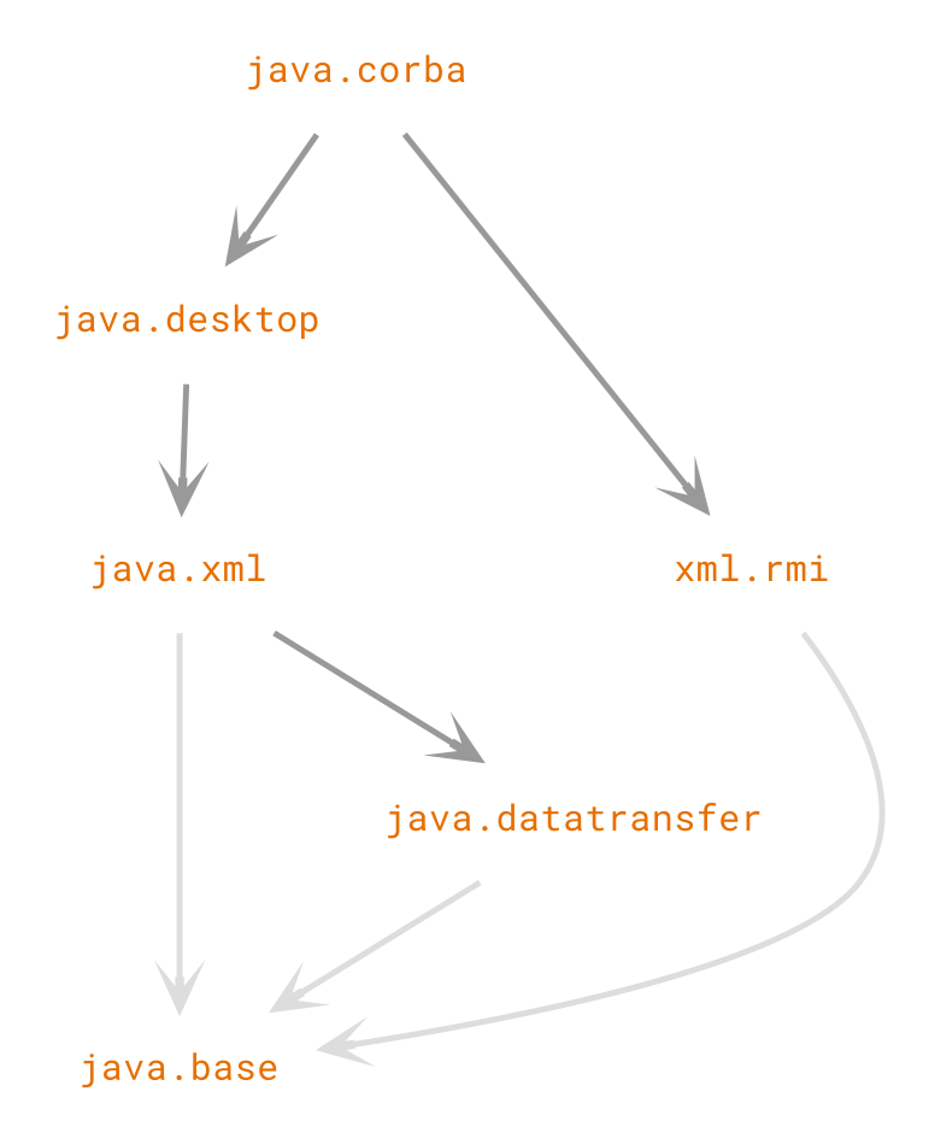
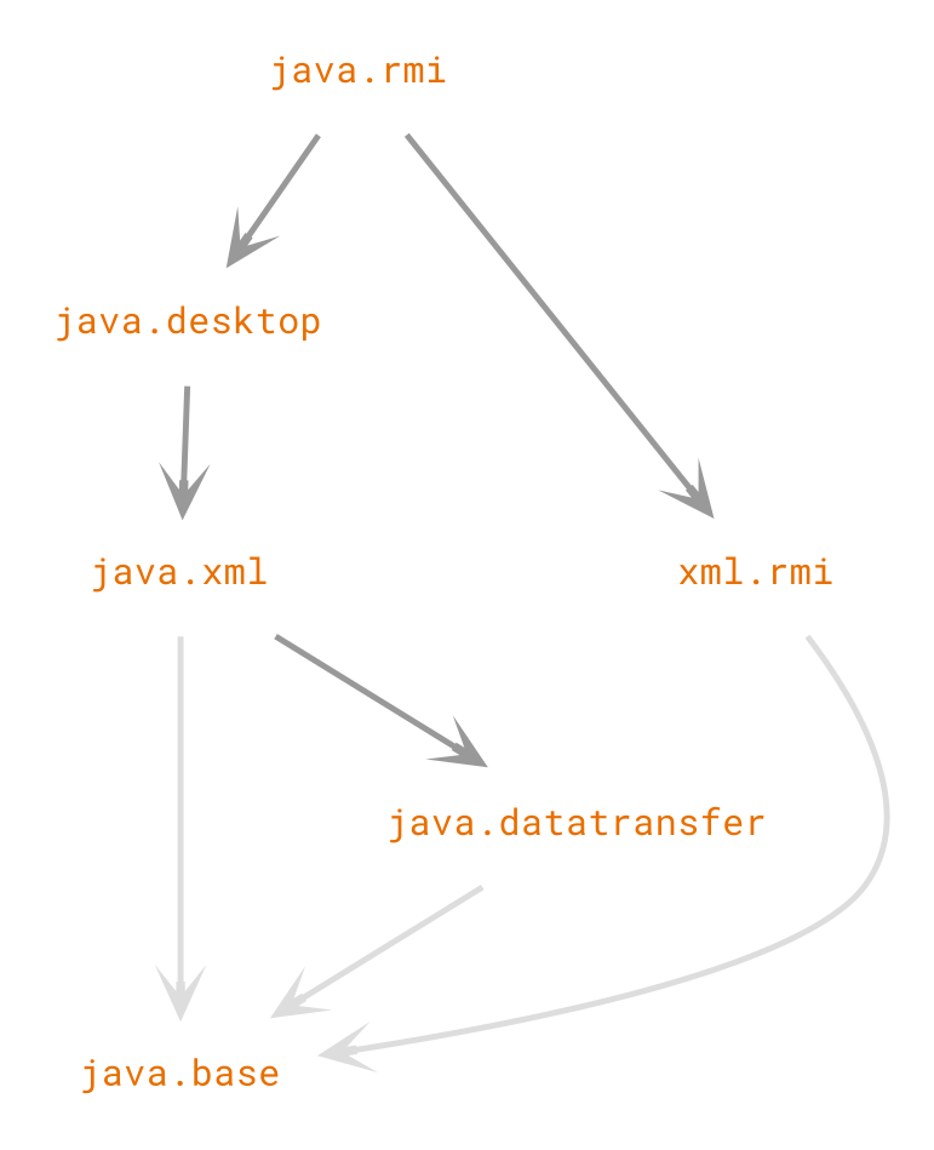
  digraph {
    fontname="Roboto Mono"
    nodesep=.5
    pencolor=transparent
    ranksep=0.600000
    node [fontcolor="#e76f00" fontname="Roboto Mono" fontsize=12 group=java margin=".2,.2" shape=plaintext]
    edge [arrowhead=open arrowsize=1 color="#999999" fontname="Roboto Mono" penwidth=2 weight=10]
    "java.xml"
    "java.desktop"
-   "java.corba"
+   "java.corba" [label="java.rmi"]
    "java.base"
    "java.datatransfer"
    n6 [label="xml.rmi"]
    subgraph sub_1 {
      rank=same
      "java.xml"
    }
    subgraph sub_2 {
      rank=same
      "java.desktop"
    }
    subgraph sub_3 {
      rank=same
      "java.corba"
    }
    subgraph sub_4 {
      "java.xml"
      "java.desktop"
      "java.corba"
      "java.base"
      "java.datatransfer"
      n6
    }
    subgraph sub_5 {
    }
    "java.xml" -> "java.base" [color="#dddddd" weight=10000]
    "java.xml" -> "java.datatransfer"
    "java.desktop" -> "java.xml"
    "java.corba" -> "java.desktop"
    "java.corba" -> n6
    "java.datatransfer" -> "java.base" [color="#dddddd"]
    n6 -> "java.base" [color="#dddddd"]
  }
